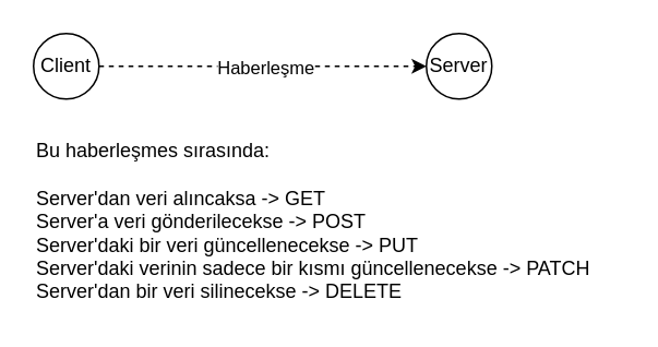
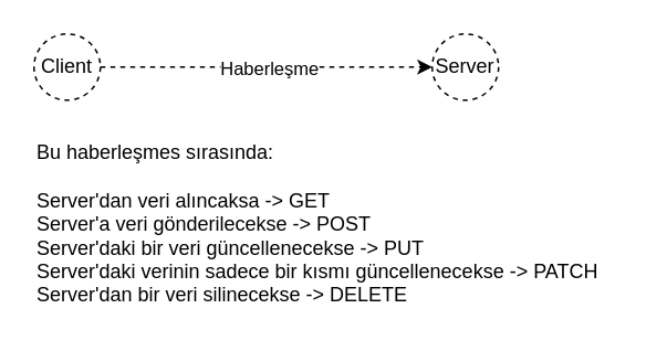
  <mxCell id="0" />
  <mxCell id="1" parent="0" />
  <mxCell id="2" style="edgeStyle=none;html=1;exitX=1;exitY=0.5;exitDx=0;exitDy=0;entryX=0;entryY=0.5;entryDx=0;entryDy=0;dashed=1;" edge="1" parent="1" source="4" target="5"><mxGeometry relative="1" as="geometry" /></mxCell>
  <mxCell id="3" value="Haberleşme" style="edgeLabel;html=1;align=center;verticalAlign=middle;resizable=0;points=[];" vertex="1" connectable="0" parent="2"><mxGeometry x="0.006" relative="1" as="geometry"><mxPoint as="offset" /></mxGeometry></mxCell>
- <mxCell id="4" value="Client" style="ellipse;whiteSpace=wrap;html=1;aspect=fixed;" vertex="1" parent="1"><mxGeometry x="20" y="20" width="40" height="40" as="geometry" /></mxCell>
- <mxCell id="5" value="Server" style="ellipse;whiteSpace=wrap;html=1;aspect=fixed;" vertex="1" parent="1"><mxGeometry x="260" y="20" width="40" height="40" as="geometry" /></mxCell>
+ <mxCell id="4" value="Client" style="ellipse;whiteSpace=wrap;html=1;aspect=fixed;dashed=1;" vertex="1" parent="1"><mxGeometry x="20" y="20" width="40" height="40" as="geometry" /></mxCell>
+ <mxCell id="5" value="Server" style="ellipse;whiteSpace=wrap;html=1;aspect=fixed;dashed=1;" vertex="1" parent="1"><mxGeometry x="260" y="20" width="40" height="40" as="geometry" /></mxCell>
  <mxCell id="6" value="Bu haberleşmes sırasında:&lt;div&gt;&lt;br&gt;&lt;/div&gt;&lt;div&gt;Server'dan veri alıncaksa -&amp;gt; GET&lt;/div&gt;&lt;div&gt;Server'a veri gönderilecekse -&amp;gt; POST&lt;/div&gt;&lt;div&gt;Server'daki bir veri güncellenecekse -&amp;gt; PUT&lt;/div&gt;&lt;div&gt;Server'daki verinin sadece bir kısmı güncellenecekse -&amp;gt; PATCH&lt;/div&gt;&lt;div&gt;Server'dan bir veri silinecekse -&amp;gt; DELETE&lt;/div&gt;" style="text;html=1;align=left;verticalAlign=middle;resizable=0;points=[];autosize=1;strokeColor=none;fillColor=none;" vertex="1" parent="1"><mxGeometry x="20" y="80" width="360" height="110" as="geometry" /></mxCell>
